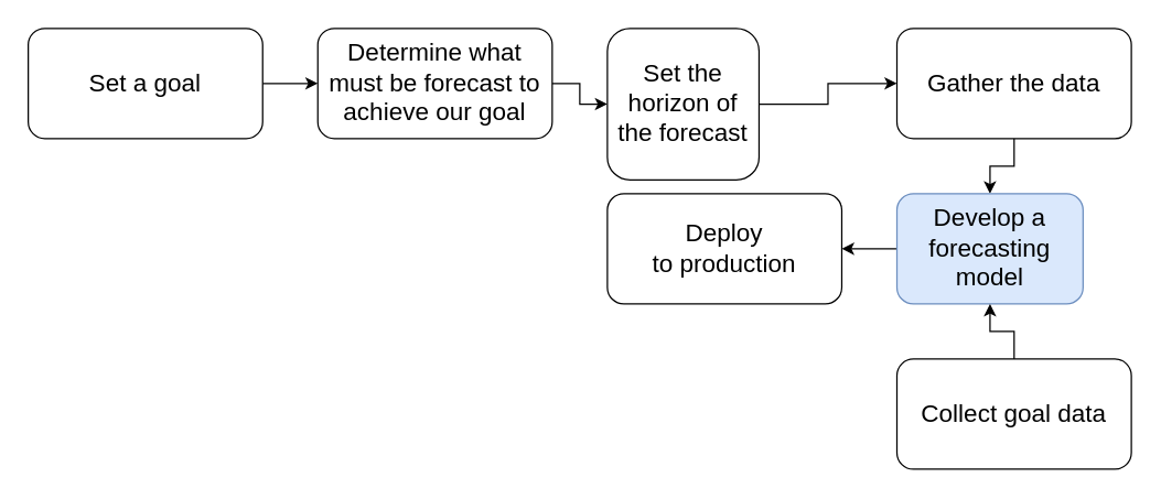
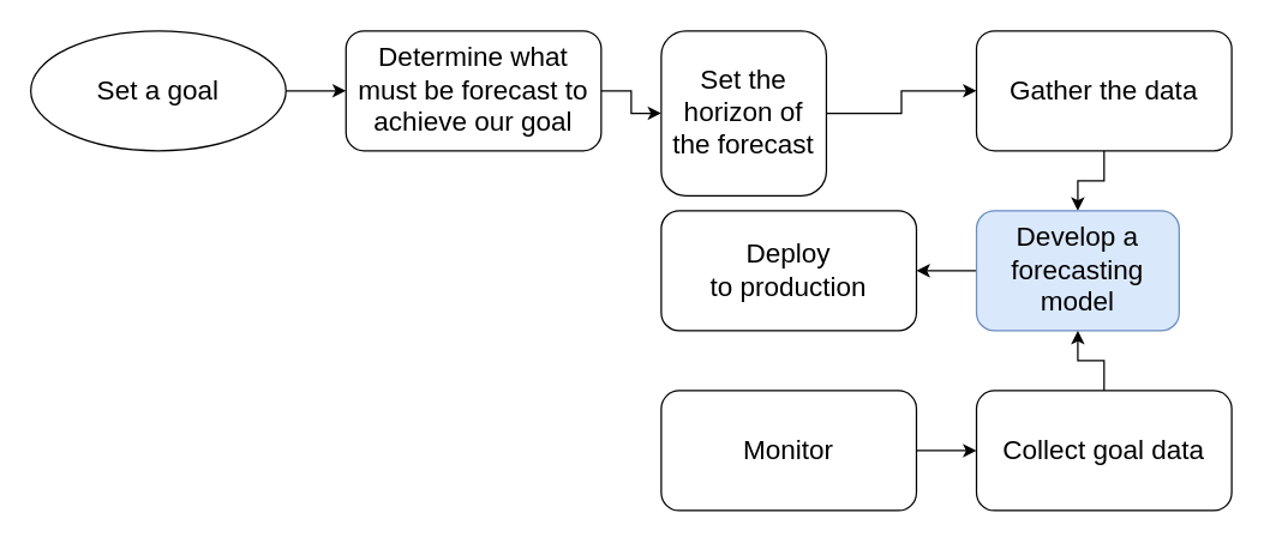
  <mxCell id="0" />
  <mxCell id="1" parent="0" />
  <mxCell id="2" style="edgeStyle=orthogonalEdgeStyle;rounded=0;orthogonalLoop=1;jettySize=auto;html=1;exitX=1;exitY=0.5;exitDx=0;exitDy=0;entryX=0;entryY=0.5;entryDx=0;entryDy=0;" edge="1" parent="1" source="3" target="5"><mxGeometry relative="1" as="geometry" /></mxCell>
- <mxCell id="3" value="&lt;font style=&quot;font-size: 18px;&quot;&gt;Set a goal&lt;/font&gt;" style="rounded=1;whiteSpace=wrap;html=1;" vertex="1" parent="1"><mxGeometry x="20" y="20" width="170" height="80" as="geometry" /></mxCell>
+ <mxCell id="3" value="&lt;font style=&quot;font-size: 18px;&quot;&gt;Set a goal&lt;/font&gt;" style="ellipse;whiteSpace=wrap;html=1;" vertex="1" parent="1"><mxGeometry x="20" y="20" width="170" height="80" as="geometry" /></mxCell>
  <mxCell id="4" style="edgeStyle=orthogonalEdgeStyle;rounded=0;orthogonalLoop=1;jettySize=auto;html=1;exitX=1;exitY=0.5;exitDx=0;exitDy=0;entryX=0;entryY=0.5;entryDx=0;entryDy=0;" edge="1" parent="1" source="5" target="7"><mxGeometry relative="1" as="geometry" /></mxCell>
  <mxCell id="5" value="&lt;font style=&quot;font-size: 18px;&quot;&gt;Determine what must be forecast to achieve our goal&lt;/font&gt;" style="rounded=1;whiteSpace=wrap;html=1;" vertex="1" parent="1"><mxGeometry x="230" y="20" width="170" height="80" as="geometry" /></mxCell>
  <mxCell id="6" style="edgeStyle=orthogonalEdgeStyle;rounded=0;orthogonalLoop=1;jettySize=auto;html=1;exitX=1;exitY=0.5;exitDx=0;exitDy=0;entryX=0;entryY=0.5;entryDx=0;entryDy=0;" edge="1" parent="1" source="7" target="9"><mxGeometry relative="1" as="geometry" /></mxCell>
  <mxCell id="7" value="&lt;font style=&quot;font-size: 18px;&quot;&gt;Set the horizon of the forecast&lt;/font&gt;" style="rounded=1;whiteSpace=wrap;html=1;" vertex="1" parent="1"><mxGeometry x="440" y="20" width="110" height="110" as="geometry" /></mxCell>
  <mxCell id="8" style="edgeStyle=orthogonalEdgeStyle;rounded=0;orthogonalLoop=1;jettySize=auto;html=1;exitX=0.5;exitY=1;exitDx=0;exitDy=0;entryX=0.5;entryY=0;entryDx=0;entryDy=0;" edge="1" parent="1" source="9" target="11"><mxGeometry relative="1" as="geometry" /></mxCell>
  <mxCell id="9" value="&lt;font style=&quot;font-size: 18px;&quot;&gt;Gather the data&lt;/font&gt;" style="rounded=1;whiteSpace=wrap;html=1;" vertex="1" parent="1"><mxGeometry x="650" y="20" width="170" height="80" as="geometry" /></mxCell>
  <mxCell id="10" style="edgeStyle=orthogonalEdgeStyle;rounded=0;orthogonalLoop=1;jettySize=auto;html=1;exitX=0;exitY=0.5;exitDx=0;exitDy=0;entryX=1;entryY=0.5;entryDx=0;entryDy=0;" edge="1" parent="1" source="11" target="12"><mxGeometry relative="1" as="geometry" /></mxCell>
  <mxCell id="11" value="&lt;font style=&quot;font-size: 18px;&quot;&gt;Develop a forecasting model&lt;/font&gt;" style="rounded=1;whiteSpace=wrap;html=1;fillColor=#dae8fc;strokeColor=#6c8ebf;" vertex="1" parent="1"><mxGeometry x="650" y="140" width="135" height="80" as="geometry" /></mxCell>
  <mxCell id="12" value="&lt;font style=&quot;font-size: 18px;&quot;&gt;Deploy &lt;br&gt;to production&lt;/font&gt;" style="rounded=1;whiteSpace=wrap;html=1;" vertex="1" parent="1"><mxGeometry x="440" y="140" width="170" height="80" as="geometry" /></mxCell>
+ <mxCell id="13" style="edgeStyle=orthogonalEdgeStyle;rounded=0;orthogonalLoop=1;jettySize=auto;html=1;exitX=1;exitY=0.5;exitDx=0;exitDy=0;entryX=0;entryY=0.5;entryDx=0;entryDy=0;" edge="1" parent="1" source="14" target="16"><mxGeometry relative="1" as="geometry" /></mxCell>
+ <mxCell id="14" value="&lt;font style=&quot;font-size: 18px;&quot;&gt;Monitor&lt;/font&gt;" style="rounded=1;whiteSpace=wrap;html=1;" vertex="1" parent="1"><mxGeometry x="440" y="260" width="170" height="80" as="geometry" /></mxCell>
  <mxCell id="15" style="edgeStyle=orthogonalEdgeStyle;rounded=0;orthogonalLoop=1;jettySize=auto;html=1;exitX=0.5;exitY=0;exitDx=0;exitDy=0;entryX=0.5;entryY=1;entryDx=0;entryDy=0;" edge="1" parent="1" source="16" target="11"><mxGeometry relative="1" as="geometry" /></mxCell>
  <mxCell id="16" value="&lt;font style=&quot;font-size: 18px;&quot;&gt;Collect goal data&lt;/font&gt;" style="rounded=1;whiteSpace=wrap;html=1;" vertex="1" parent="1"><mxGeometry x="650" y="260" width="170" height="80" as="geometry" /></mxCell>
